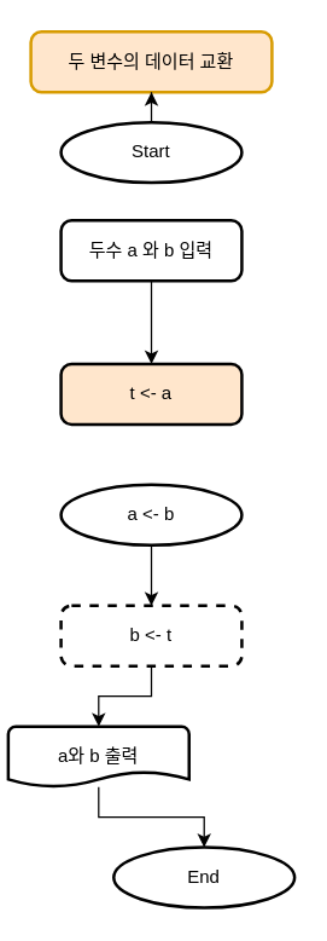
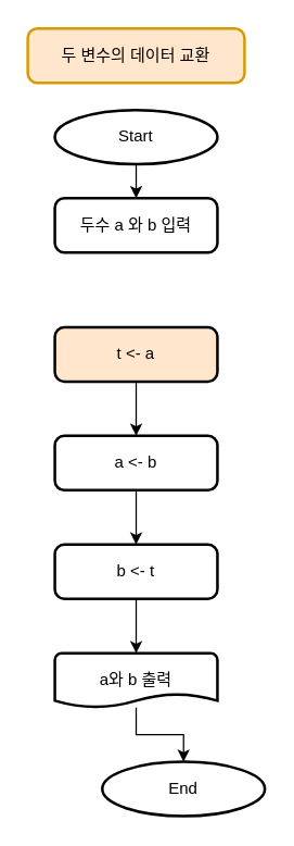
  <mxCell id="0" />
  <mxCell id="1" parent="0" />
  <mxCell id="2" value="두 변수의 데이터 교환" style="rounded=1;whiteSpace=wrap;html=1;absoluteArcSize=1;arcSize=14;strokeWidth=2;fillColor=#ffe6cc;strokeColor=#d79b00;" vertex="1" parent="1"><mxGeometry x="20" y="20" width="160" height="40" as="geometry" /></mxCell>
- <mxCell id="3" style="edgeStyle=orthogonalEdgeStyle;rounded=0;orthogonalLoop=1;jettySize=auto;html=1;" edge="1" parent="1" source="4" target="2"><mxGeometry relative="1" as="geometry" /></mxCell>
+ <mxCell id="3" style="edgeStyle=orthogonalEdgeStyle;rounded=0;orthogonalLoop=1;jettySize=auto;html=1;entryX=0.5;entryY=0;entryDx=0;entryDy=0;" edge="1" parent="1" source="4" target="6"><mxGeometry relative="1" as="geometry" /></mxCell>
  <mxCell id="4" value="Start" style="strokeWidth=2;html=1;shape=mxgraph.flowchart.start_2;whiteSpace=wrap;" vertex="1" parent="1"><mxGeometry x="40" y="80" width="120" height="40" as="geometry" /></mxCell>
- <mxCell id="5" style="edgeStyle=orthogonalEdgeStyle;rounded=0;orthogonalLoop=1;jettySize=auto;html=1;entryX=0.5;entryY=0;entryDx=0;entryDy=0;" edge="1" parent="1" source="6" target="8"><mxGeometry relative="1" as="geometry" /></mxCell>
  <mxCell id="6" value="두수 a 와 b 입력" style="rounded=1;whiteSpace=wrap;html=1;absoluteArcSize=1;arcSize=14;strokeWidth=2;" vertex="1" parent="1"><mxGeometry x="40" y="145" width="120" height="40" as="geometry" /></mxCell>
+ <mxCell id="7" style="edgeStyle=orthogonalEdgeStyle;rounded=0;orthogonalLoop=1;jettySize=auto;html=1;entryX=0.5;entryY=0;entryDx=0;entryDy=0;" edge="1" parent="1" source="8" target="10"><mxGeometry relative="1" as="geometry" /></mxCell>
  <mxCell id="8" value="t &amp;lt;- a" style="rounded=1;whiteSpace=wrap;html=1;absoluteArcSize=1;arcSize=14;strokeWidth=2;fillColor=#ffe6cc;" vertex="1" parent="1"><mxGeometry x="40" y="240" width="120" height="40" as="geometry" /></mxCell>
  <mxCell id="9" style="edgeStyle=orthogonalEdgeStyle;rounded=0;orthogonalLoop=1;jettySize=auto;html=1;entryX=0.5;entryY=0;entryDx=0;entryDy=0;" edge="1" parent="1" source="10" target="12"><mxGeometry relative="1" as="geometry" /></mxCell>
- <mxCell id="10" value="a &amp;lt;- b" style="ellipse;whiteSpace=wrap;html=1;absoluteArcSize=1;arcSize=14;strokeWidth=2;" vertex="1" parent="1"><mxGeometry x="40" y="320" width="120" height="40" as="geometry" /></mxCell>
+ <mxCell id="10" value="a &amp;lt;- b" style="rounded=1;whiteSpace=wrap;html=1;absoluteArcSize=1;arcSize=14;strokeWidth=2;" vertex="1" parent="1"><mxGeometry x="40" y="320" width="120" height="40" as="geometry" /></mxCell>
  <mxCell id="11" style="edgeStyle=orthogonalEdgeStyle;rounded=0;orthogonalLoop=1;jettySize=auto;html=1;entryX=0.5;entryY=0;entryDx=0;entryDy=0;entryPerimeter=0;" edge="1" parent="1" source="12" target="14"><mxGeometry relative="1" as="geometry" /></mxCell>
- <mxCell id="12" value="b &amp;lt;- t" style="rounded=1;whiteSpace=wrap;html=1;absoluteArcSize=1;arcSize=14;strokeWidth=2;dashed=1;" vertex="1" parent="1"><mxGeometry x="40" y="400" width="120" height="40" as="geometry" /></mxCell>
+ <mxCell id="12" value="b &amp;lt;- t" style="rounded=1;whiteSpace=wrap;html=1;absoluteArcSize=1;arcSize=14;strokeWidth=2;" vertex="1" parent="1"><mxGeometry x="40" y="400" width="120" height="40" as="geometry" /></mxCell>
  <mxCell id="13" style="edgeStyle=orthogonalEdgeStyle;rounded=0;orthogonalLoop=1;jettySize=auto;html=1;entryX=0.5;entryY=0;entryDx=0;entryDy=0;entryPerimeter=0;" edge="1" parent="1" source="14" target="15"><mxGeometry relative="1" as="geometry" /></mxCell>
- <mxCell id="14" value="a와 b 출력" style="strokeWidth=2;html=1;shape=mxgraph.flowchart.document2;whiteSpace=wrap;size=0.25;" vertex="1" parent="1"><mxGeometry x="5" y="480" width="120" height="40" as="geometry" /></mxCell>
+ <mxCell id="14" value="a와 b 출력" style="strokeWidth=2;html=1;shape=mxgraph.flowchart.document2;whiteSpace=wrap;size=0.25;" vertex="1" parent="1"><mxGeometry x="40" y="480" width="120" height="40" as="geometry" /></mxCell>
  <mxCell id="15" value="End" style="strokeWidth=2;html=1;shape=mxgraph.flowchart.start_2;whiteSpace=wrap;" vertex="1" parent="1"><mxGeometry x="75" y="560" width="120" height="40" as="geometry" /></mxCell>
